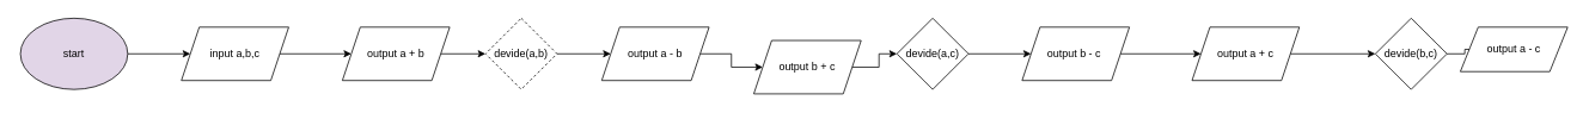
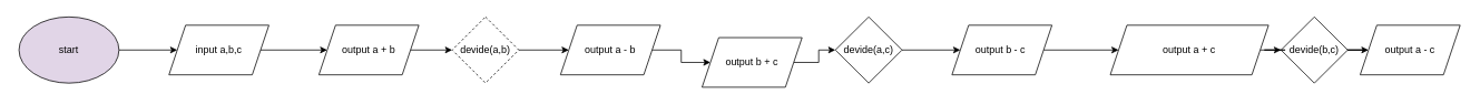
  <mxCell id="0" />
  <mxCell id="1" parent="0" />
  <mxCell id="2" value="" style="edgeStyle=orthogonalEdgeStyle;rounded=0;orthogonalLoop=1;jettySize=auto;html=1;" edge="1" parent="1" source="3"><mxGeometry relative="1" as="geometry"><mxPoint x="210" y="60" as="targetPoint" /></mxGeometry></mxCell>
  <mxCell id="3" value="start" style="ellipse;whiteSpace=wrap;html=1;fillColor=#e1d5e7;" vertex="1" parent="1"><mxGeometry y="20" width="120" height="80" as="geometry" x="20" /></mxCell>
  <mxCell id="4" value="" style="edgeStyle=orthogonalEdgeStyle;rounded=0;orthogonalLoop=1;jettySize=auto;html=1;" edge="1" parent="1" source="5" target="9"><mxGeometry relative="1" as="geometry" /></mxCell>
  <mxCell id="5" value="input a,b,c" style="shape=parallelogram;perimeter=parallelogramPerimeter;whiteSpace=wrap;html=1;fixedSize=1;" vertex="1" parent="1"><mxGeometry x="200" y="30" width="120" height="60" as="geometry" /></mxCell>
  <mxCell id="6" value="" style="edgeStyle=orthogonalEdgeStyle;rounded=0;orthogonalLoop=1;jettySize=auto;html=1;" edge="1" parent="1" source="7" target="11"><mxGeometry relative="1" as="geometry" /></mxCell>
  <mxCell id="7" value="devide(a,b)" style="rhombus;whiteSpace=wrap;html=1;dashed=1;" vertex="1" parent="1"><mxGeometry x="540" y="20" width="80" height="80" as="geometry" /></mxCell>
  <mxCell id="8" value="" style="edgeStyle=orthogonalEdgeStyle;rounded=0;orthogonalLoop=1;jettySize=auto;html=1;" edge="1" parent="1" source="9" target="7"><mxGeometry relative="1" as="geometry" /></mxCell>
  <mxCell id="9" value="output a + b" style="shape=parallelogram;perimeter=parallelogramPerimeter;whiteSpace=wrap;html=1;fixedSize=1;" vertex="1" parent="1"><mxGeometry x="380" y="30" width="120" height="60" as="geometry" /></mxCell>
  <mxCell id="10" value="" style="edgeStyle=orthogonalEdgeStyle;rounded=0;orthogonalLoop=1;jettySize=auto;html=1;" edge="1" parent="1" source="11" target="15"><mxGeometry relative="1" as="geometry" /></mxCell>
  <mxCell id="11" value="output a - b" style="shape=parallelogram;perimeter=parallelogramPerimeter;whiteSpace=wrap;html=1;fixedSize=1;" vertex="1" parent="1"><mxGeometry x="670" y="30" width="120" height="60" as="geometry" /></mxCell>
  <mxCell id="12" value="" style="edgeStyle=orthogonalEdgeStyle;rounded=0;orthogonalLoop=1;jettySize=auto;html=1;" edge="1" parent="1" source="13" target="17"><mxGeometry relative="1" as="geometry" /></mxCell>
  <mxCell id="13" value="devide(a,c)" style="rhombus;whiteSpace=wrap;html=1;" vertex="1" parent="1"><mxGeometry x="1000" y="20" width="80" height="80" as="geometry" /></mxCell>
  <mxCell id="14" value="" style="edgeStyle=orthogonalEdgeStyle;rounded=0;orthogonalLoop=1;jettySize=auto;html=1;" edge="1" parent="1" source="15" target="13"><mxGeometry relative="1" as="geometry" /></mxCell>
  <mxCell id="15" value="output b + c" style="shape=parallelogram;perimeter=parallelogramPerimeter;whiteSpace=wrap;html=1;fixedSize=1;" vertex="1" parent="1"><mxGeometry x="840" y="45" width="120" height="60" as="geometry" /></mxCell>
  <mxCell id="16" value="" style="edgeStyle=orthogonalEdgeStyle;rounded=0;orthogonalLoop=1;jettySize=auto;html=1;" edge="1" parent="1" source="17" target="21"><mxGeometry relative="1" as="geometry" /></mxCell>
  <mxCell id="17" value="output b - c&amp;nbsp;" style="shape=parallelogram;perimeter=parallelogramPerimeter;whiteSpace=wrap;html=1;fixedSize=1;" vertex="1" parent="1"><mxGeometry x="1140" y="30" width="120" height="60" as="geometry" /></mxCell>
  <mxCell id="18" value="" style="edgeStyle=orthogonalEdgeStyle;rounded=0;orthogonalLoop=1;jettySize=auto;html=1;" edge="1" parent="1" source="19" target="22"><mxGeometry relative="1" as="geometry" /></mxCell>
  <mxCell id="19" value="devide(b,c)" style="rhombus;whiteSpace=wrap;html=1;" vertex="1" parent="1"><mxGeometry x="1535" y="20" width="80" height="80" as="geometry" /></mxCell>
  <mxCell id="20" value="" style="edgeStyle=orthogonalEdgeStyle;rounded=0;orthogonalLoop=1;jettySize=auto;html=1;" edge="1" parent="1" source="21" target="19"><mxGeometry relative="1" as="geometry" /></mxCell>
- <mxCell id="21" value="output a + c" style="shape=parallelogram;perimeter=parallelogramPerimeter;whiteSpace=wrap;html=1;fixedSize=1;" vertex="1" parent="1"><mxGeometry x="1330" y="30" width="120" height="60" as="geometry" /></mxCell>
- <mxCell id="22" value="output a - c" style="shape=parallelogram;perimeter=parallelogramPerimeter;whiteSpace=wrap;html=1;fixedSize=1;" vertex="1" parent="1"><mxGeometry x="1630" y="30" width="120" height="50" as="geometry" /></mxCell>
+ <mxCell id="21" value="output a + c" style="shape=parallelogram;perimeter=parallelogramPerimeter;whiteSpace=wrap;html=1;fixedSize=1;" vertex="1" parent="1"><mxGeometry x="1330" y="30" width="190" height="60" as="geometry" /></mxCell>
+ <mxCell id="22" value="output a - c" style="shape=parallelogram;perimeter=parallelogramPerimeter;whiteSpace=wrap;html=1;fixedSize=1;" vertex="1" parent="1"><mxGeometry x="1630" y="30" width="120" height="60" as="geometry" /></mxCell>
